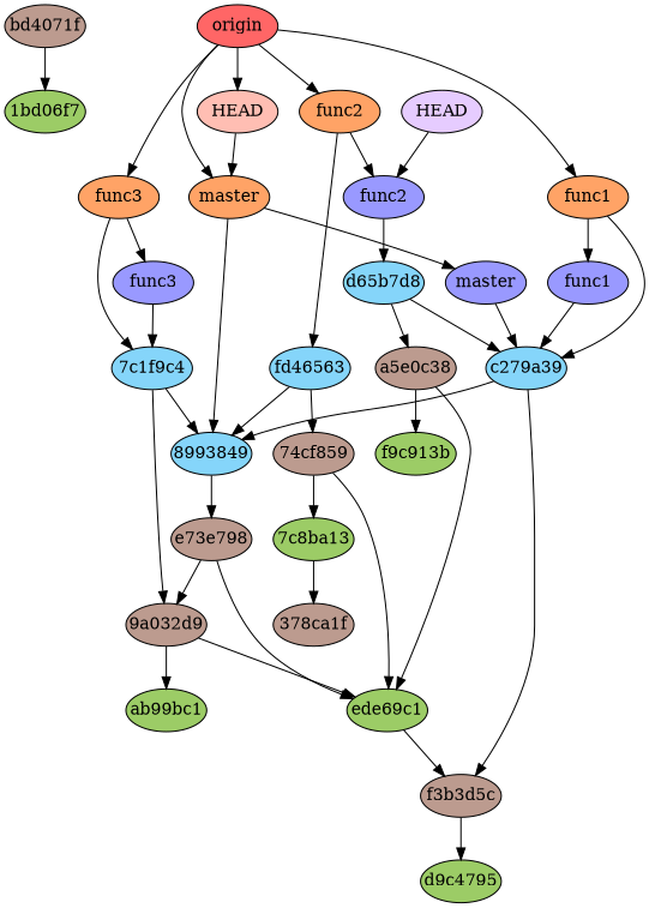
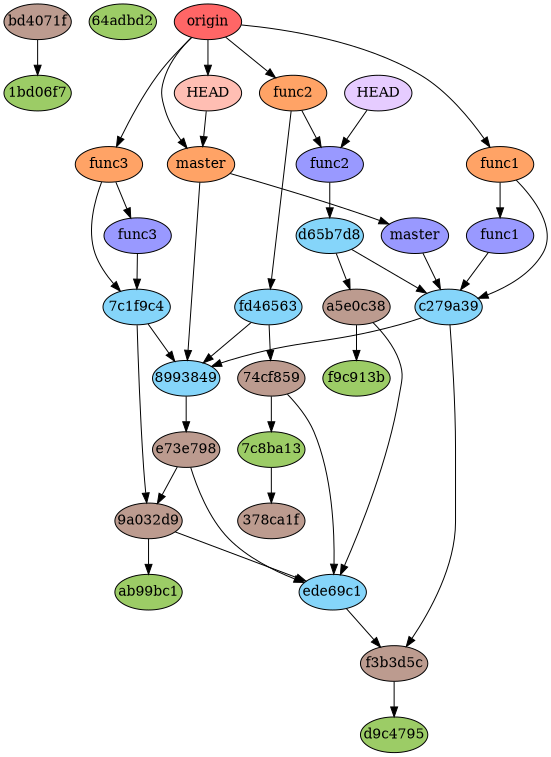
  digraph {
    node [fillcolor="#9ccc66" fixedsize=true style=filled]
    n1 [label="1bd06f7" width=0.95]
+   n2 [label="64adbd2" width=0.95]
    n3 [label="7c8ba13" width=0.95]
    n4 [fillcolor="#bc9b8f" label="378ca1f" width=0.95]
    n5 [label=ab99bc1 width=0.95]
    n6 [label=d9c4795 width=0.95]
-   n7 [label=ede69c1 width=0.95]
+   n7 [fillcolor="#85d5fa" label=ede69c1 width=0.95]
    n8 [fillcolor="#bc9b8f" label=f3b3d5c width=0.95]
    n9 [label=f9c913b width=0.95]
    n10 [fillcolor="#bc9b8f" label="74cf859" width=0.95]
    n11 [fillcolor="#bc9b8f" label="9a032d9" width=0.95]
    n12 [fillcolor="#bc9b8f" label=a5e0c38 width=0.95]
    n13 [fillcolor="#bc9b8f" label=bd4071f width=0.95]
    n14 [fillcolor="#bc9b8f" label=e73e798 width=0.95]
    n15 [fillcolor="#85d5fa" label="7c1f9c4" width=0.95]
    n16 [fillcolor="#85d5fa" label=8993849 width=0.95]
    n17 [fillcolor="#85d5fa" label=c279a39 width=0.95]
    n18 [fillcolor="#85d5fa" label=d65b7d8 width=0.95]
    n19 [fillcolor="#85d5fa" label=fd46563 width=0.95]
    n20 [fillcolor="#9999ff" label=func1 width=0.95]
    n21 [fillcolor="#9999ff" label=func2 width=0.95]
    n22 [fillcolor="#9999ff" label=func3 width=0.95]
    n23 [fillcolor="#9999ff" label=master width=0.95]
    n24 [fillcolor="#e6ccff" label=HEAD width=0.95]
    n25 [fillcolor="#ffa366" label=func1 width=0.95]
    n26 [fillcolor="#ffa366" label=func2 width=0.95]
    n27 [fillcolor="#ffa366" label=func3 width=0.95]
    n28 [fillcolor="#ffa366" label=master width=0.95]
    n29 [fillcolor="#ffbeb3" label=HEAD width=0.95]
    n30 [fillcolor="#ff6666" label=origin width=0.95]
    n3 -> n4
    n7 -> n8
    n8 -> n6
    n10 -> n3
    n10 -> n7
    n11 -> n5
    n11 -> n7
    n12 -> n7
    n12 -> n9
    n13 -> n1
    n14 -> n7
    n14 -> n11
    n15 -> n11
    n15 -> n16
    n16 -> n14
    n17 -> n8
    n17 -> n16
    n18 -> n12
    n18 -> n17
    n19 -> n10
    n19 -> n16
    n20 -> n17
    n21 -> n18
    n22 -> n15
    n23 -> n17
    n24 -> n21
    n25 -> n17
    n25 -> n20
    n26 -> n19
    n26 -> n21
    n27 -> n15
    n27 -> n22
    n28 -> n16
    n28 -> n23
    n29 -> n28
    n30 -> n25
    n30 -> n26
    n30 -> n27
    n30 -> n28
    n30 -> n29
  }
